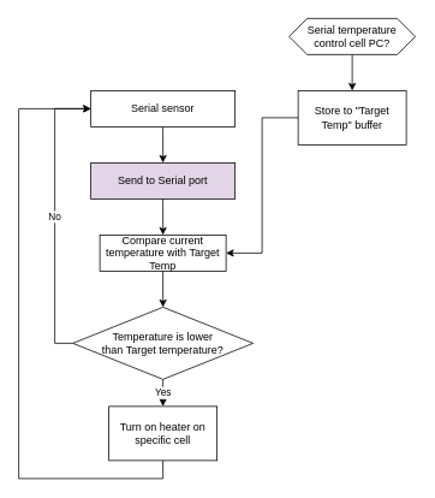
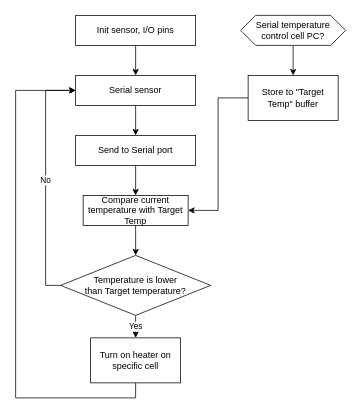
  <mxCell id="0" />
  <mxCell id="1" parent="0" />
+ <mxCell id="2" style="edgeStyle=orthogonalEdgeStyle;rounded=0;orthogonalLoop=1;jettySize=auto;html=1;exitX=0.5;exitY=1;exitDx=0;exitDy=0;" edge="1" parent="1" source="3" target="5"><mxGeometry relative="1" as="geometry" /></mxCell>
+ <mxCell id="3" value="Init sensor, I/O pins" style="rounded=0;whiteSpace=wrap;html=1;" vertex="1" parent="1"><mxGeometry x="100" y="20" width="160" height="40" as="geometry" /></mxCell>
  <mxCell id="4" value="" style="edgeStyle=orthogonalEdgeStyle;rounded=0;orthogonalLoop=1;jettySize=auto;html=1;" edge="1" parent="1" source="5" target="7"><mxGeometry relative="1" as="geometry" /></mxCell>
  <mxCell id="5" value="Serial sensor" style="rounded=0;whiteSpace=wrap;html=1;" vertex="1" parent="1"><mxGeometry x="100" y="100" width="160" height="40" as="geometry" /></mxCell>
  <mxCell id="6" value="" style="edgeStyle=orthogonalEdgeStyle;rounded=0;orthogonalLoop=1;jettySize=auto;html=1;" edge="1" parent="1" source="7" target="13"><mxGeometry relative="1" as="geometry" /></mxCell>
- <mxCell id="7" value="Send to Serial port" style="whiteSpace=wrap;html=1;rounded=0;fillColor=#e1d5e7;" vertex="1" parent="1"><mxGeometry x="100" y="180" width="160" height="40" as="geometry" /></mxCell>
+ <mxCell id="7" value="Send to Serial port" style="whiteSpace=wrap;html=1;rounded=0;" vertex="1" parent="1"><mxGeometry x="100" y="180" width="160" height="40" as="geometry" /></mxCell>
  <mxCell id="8" value="" style="edgeStyle=orthogonalEdgeStyle;rounded=0;orthogonalLoop=1;jettySize=auto;html=1;" edge="1" parent="1" source="9" target="11"><mxGeometry relative="1" as="geometry" /></mxCell>
  <mxCell id="9" value="Serial temperature control cell PC?" style="shape=hexagon;perimeter=hexagonPerimeter2;whiteSpace=wrap;html=1;fixedSize=1;" vertex="1" parent="1"><mxGeometry x="320" y="20" width="140" height="40" as="geometry" /></mxCell>
  <mxCell id="10" style="edgeStyle=orthogonalEdgeStyle;rounded=0;orthogonalLoop=1;jettySize=auto;html=1;entryX=1;entryY=0.5;entryDx=0;entryDy=0;" edge="1" parent="1" source="11" target="13"><mxGeometry relative="1" as="geometry" /></mxCell>
  <mxCell id="11" value="Store to &quot;Target Temp&quot; buffer" style="whiteSpace=wrap;html=1;" vertex="1" parent="1"><mxGeometry x="330" y="100" width="120" height="60" as="geometry" /></mxCell>
  <mxCell id="12" value="" style="edgeStyle=orthogonalEdgeStyle;rounded=0;orthogonalLoop=1;jettySize=auto;html=1;" edge="1" parent="1" source="13" target="16"><mxGeometry relative="1" as="geometry" /></mxCell>
  <mxCell id="13" value="Compare current temperature with Target Temp" style="whiteSpace=wrap;html=1;rounded=0;" vertex="1" parent="1"><mxGeometry x="110" y="260" width="140" height="40" as="geometry" /></mxCell>
  <mxCell id="14" value="No" style="edgeStyle=orthogonalEdgeStyle;rounded=0;orthogonalLoop=1;jettySize=auto;html=1;exitX=0;exitY=0.5;exitDx=0;exitDy=0;entryX=0;entryY=0.5;entryDx=0;entryDy=0;" edge="1" parent="1" source="16" target="5"><mxGeometry relative="1" as="geometry" /></mxCell>
  <mxCell id="15" value="Yes" style="edgeStyle=orthogonalEdgeStyle;rounded=0;orthogonalLoop=1;jettySize=auto;html=1;" edge="1" parent="1" source="16" target="18"><mxGeometry relative="1" as="geometry" /></mxCell>
  <mxCell id="16" value="Temperature is lower&lt;br&gt;than Target temperature?" style="rhombus;whiteSpace=wrap;html=1;rounded=0;" vertex="1" parent="1"><mxGeometry x="80" y="340" width="200" height="80" as="geometry" /></mxCell>
  <mxCell id="17" style="edgeStyle=orthogonalEdgeStyle;rounded=0;orthogonalLoop=1;jettySize=auto;html=1;exitX=0.5;exitY=1;exitDx=0;exitDy=0;entryX=0;entryY=0.5;entryDx=0;entryDy=0;" edge="1" parent="1" source="18" target="5"><mxGeometry relative="1" as="geometry"><Array as="points"><mxPoint x="180" y="530" /><mxPoint x="20" y="530" /><mxPoint x="20" y="120" /></Array></mxGeometry></mxCell>
  <mxCell id="18" value="Turn on heater on specific cell" style="whiteSpace=wrap;html=1;rounded=0;" vertex="1" parent="1"><mxGeometry x="120" y="450" width="120" height="60" as="geometry" /></mxCell>
